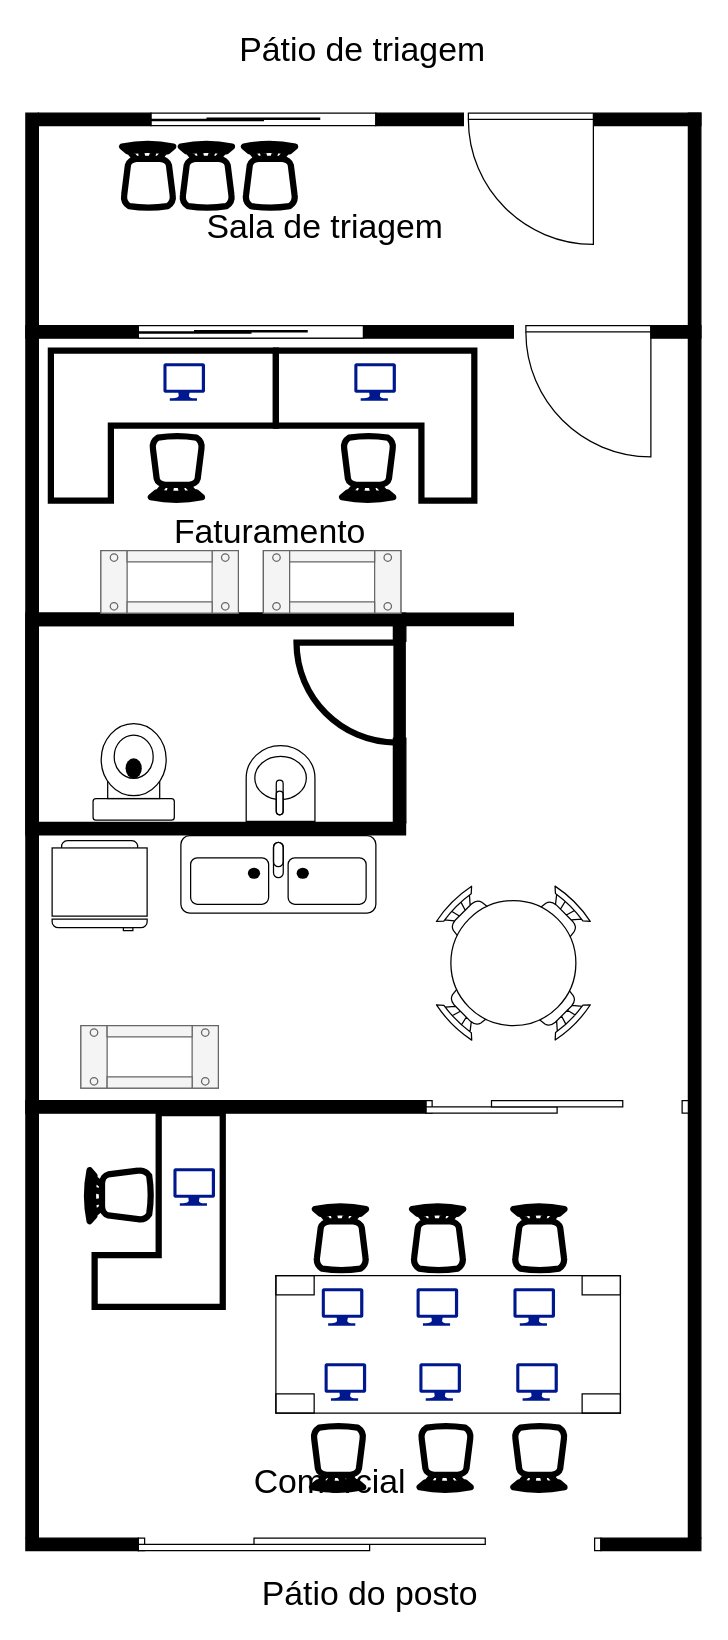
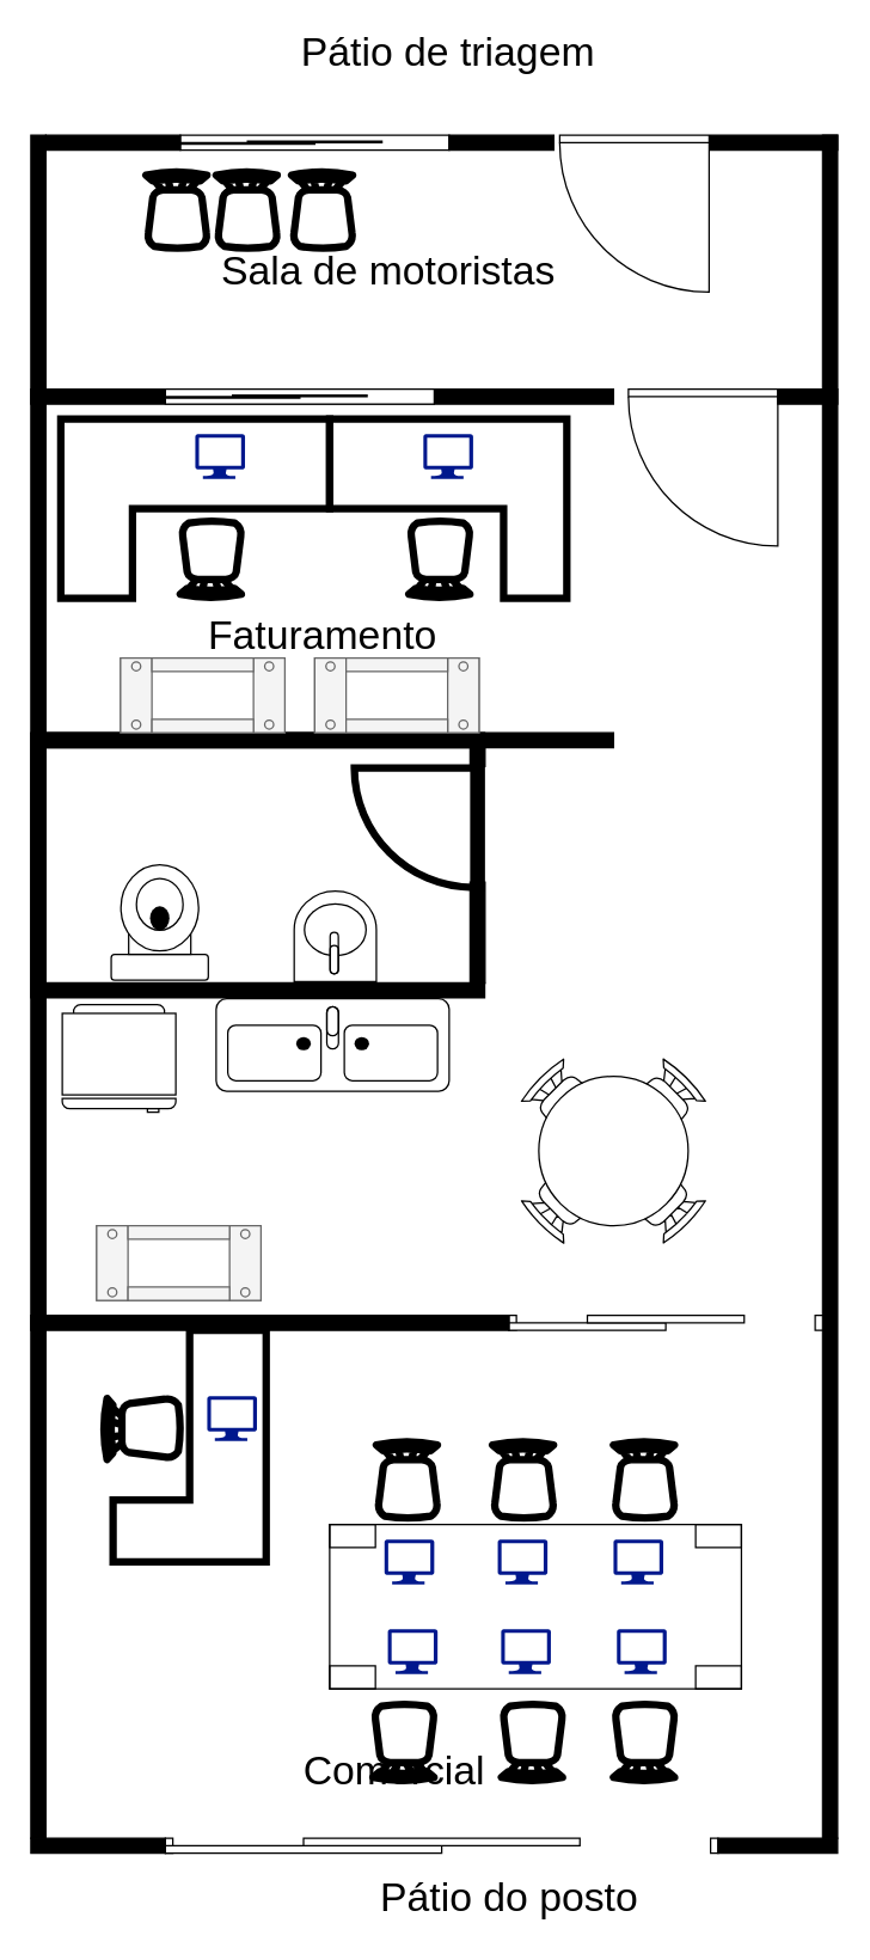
  <mxCell id="0" />
  <mxCell id="1" parent="0" />
  <mxCell id="2" value="" style="verticalLabelPosition=bottom;html=1;verticalAlign=top;align=center;shape=mxgraph.floorplan.desk_corner_2;fontSize=27;strokeWidth=5;flipH=0;" parent="1" vertex="1"><mxGeometry x="40" y="280" width="180" height="120" as="geometry" /></mxCell>
  <mxCell id="3" value="" style="verticalLabelPosition=bottom;html=1;verticalAlign=top;align=center;shape=mxgraph.floorplan.doorBypass;dx=0.25;" parent="1" vertex="1"><mxGeometry x="110" y="1230" width="370" height="10" as="geometry" /></mxCell>
  <mxCell id="4" value="" style="verticalLabelPosition=bottom;html=1;verticalAlign=top;align=center;shape=mxgraph.floorplan.wall;fillColor=#000000;direction=south;" parent="1" vertex="1"><mxGeometry x="20" y="90" width="10" height="1140" as="geometry" /></mxCell>
  <mxCell id="5" value="" style="verticalLabelPosition=bottom;html=1;verticalAlign=top;align=center;shape=mxgraph.floorplan.wall;fillColor=#000000;direction=south;" parent="1" vertex="1"><mxGeometry x="550" y="90" width="10" height="1140" as="geometry" /></mxCell>
  <mxCell id="6" value="" style="verticalLabelPosition=bottom;html=1;verticalAlign=top;align=center;shape=mxgraph.floorplan.wall;fillColor=#000000;" parent="1" vertex="1"><mxGeometry x="20" y="1230" width="90" height="10" as="geometry" /></mxCell>
  <mxCell id="7" value="" style="verticalLabelPosition=bottom;html=1;verticalAlign=top;align=center;shape=mxgraph.floorplan.wall;fillColor=#000000;" parent="1" vertex="1"><mxGeometry x="480" y="1230" width="80" height="10" as="geometry" /></mxCell>
  <mxCell id="8" value="" style="verticalLabelPosition=bottom;html=1;verticalAlign=top;align=center;shape=mxgraph.floorplan.wall;fillColor=#000000;" parent="1" vertex="1"><mxGeometry x="30" y="490" width="380" height="10" as="geometry" /></mxCell>
  <mxCell id="9" value="" style="verticalLabelPosition=bottom;html=1;verticalAlign=top;align=center;shape=mxgraph.floorplan.wallU;fillColor=#000000;rotation=-90;" parent="1" vertex="1"><mxGeometry x="83.13" y="426.88" width="177.5" height="303.75" as="geometry" /></mxCell>
  <mxCell id="10" value="" style="verticalLabelPosition=bottom;html=1;verticalAlign=top;align=center;shape=mxgraph.floorplan.wall;fillColor=#000000;direction=south;" parent="1" vertex="1"><mxGeometry x="314" y="590" width="10" height="67.63" as="geometry" /></mxCell>
  <mxCell id="11" value="" style="verticalLabelPosition=bottom;html=1;verticalAlign=top;align=center;shape=mxgraph.floorplan.windowGlider;dx=0.25;" parent="1" vertex="1"><mxGeometry x="120" y="90" width="180" height="10" as="geometry" /></mxCell>
  <mxCell id="12" value="" style="verticalLabelPosition=bottom;html=1;verticalAlign=top;align=center;shape=mxgraph.floorplan.doorRight;aspect=fixed;" parent="1" vertex="1"><mxGeometry x="374" y="90" width="100" height="106.25" as="geometry" /></mxCell>
  <mxCell id="13" value="" style="verticalLabelPosition=bottom;html=1;verticalAlign=top;align=center;shape=mxgraph.floorplan.wall;fillColor=#000000;" parent="1" vertex="1"><mxGeometry x="475" y="90" width="85" height="10" as="geometry" /></mxCell>
  <mxCell id="14" value="" style="verticalLabelPosition=bottom;html=1;verticalAlign=top;align=center;shape=mxgraph.floorplan.wall;fillColor=#000000;" parent="1" vertex="1"><mxGeometry x="300" y="90" width="70" height="10" as="geometry" /></mxCell>
  <mxCell id="15" value="" style="verticalLabelPosition=bottom;html=1;verticalAlign=top;align=center;shape=mxgraph.floorplan.wall;fillColor=#000000;" parent="1" vertex="1"><mxGeometry x="30" y="90" width="90" height="10" as="geometry" /></mxCell>
  <mxCell id="16" value="" style="verticalLabelPosition=bottom;html=1;verticalAlign=top;align=center;shape=mxgraph.floorplan.sink_1;rotation=-180;" parent="1" vertex="1"><mxGeometry x="196.25" y="596" width="55" height="60.5" as="geometry" /></mxCell>
  <mxCell id="17" value="" style="verticalLabelPosition=bottom;html=1;verticalAlign=top;align=center;shape=mxgraph.floorplan.sink_double;" parent="1" vertex="1"><mxGeometry x="144" y="668" width="156" height="62" as="geometry" /></mxCell>
  <mxCell id="18" value="" style="verticalLabelPosition=bottom;html=1;verticalAlign=top;align=center;shape=mxgraph.floorplan.toilet;rotation=-180;" parent="1" vertex="1"><mxGeometry x="73.75" y="578.38" width="65" height="77.25" as="geometry" /></mxCell>
  <mxCell id="19" value="" style="verticalLabelPosition=bottom;html=1;verticalAlign=top;align=center;shape=mxgraph.floorplan.table;" parent="1" vertex="1"><mxGeometry x="220" y="1020" width="275.63" height="110" as="geometry" /></mxCell>
  <mxCell id="20" value="" style="verticalLabelPosition=bottom;html=1;verticalAlign=top;align=center;shape=mxgraph.floorplan.refrigerator;" parent="1" vertex="1"><mxGeometry x="41" y="672" width="76" height="72" as="geometry" /></mxCell>
  <mxCell id="21" value="" style="verticalLabelPosition=bottom;html=1;verticalAlign=top;align=center;shape=mxgraph.floorplan.doorBypass;dx=0.25;" parent="1" vertex="1"><mxGeometry x="340" y="880" width="210" height="10" as="geometry" /></mxCell>
  <mxCell id="22" value="" style="verticalLabelPosition=bottom;html=1;verticalAlign=top;align=center;shape=mxgraph.floorplan.wall;fillColor=#000000;" parent="1" vertex="1"><mxGeometry x="20" y="880" width="320" height="10" as="geometry" /></mxCell>
  <mxCell id="23" value="" style="group;rotation=45;" parent="1" vertex="1" connectable="0"><mxGeometry x="340" y="700" width="140" height="140" as="geometry" /></mxCell>
  <mxCell id="24" value="" style="verticalLabelPosition=bottom;html=1;verticalAlign=top;align=center;shape=mxgraph.floorplan.chair;shadow=0;rotation=45;" parent="23" vertex="1"><mxGeometry x="81" y="13" width="40" height="52" as="geometry" /></mxCell>
  <mxCell id="25" value="" style="verticalLabelPosition=bottom;html=1;verticalAlign=top;align=center;shape=mxgraph.floorplan.chair;shadow=0;direction=west;rotation=45;" parent="23" vertex="1"><mxGeometry x="19" y="75" width="40" height="52" as="geometry" /></mxCell>
  <mxCell id="26" value="" style="verticalLabelPosition=bottom;html=1;verticalAlign=top;align=center;shape=mxgraph.floorplan.chair;shadow=0;direction=north;rotation=45;" parent="23" vertex="1"><mxGeometry x="13" y="19" width="52" height="40" as="geometry" /></mxCell>
  <mxCell id="27" value="" style="verticalLabelPosition=bottom;html=1;verticalAlign=top;align=center;shape=mxgraph.floorplan.chair;shadow=0;direction=south;rotation=45;" parent="23" vertex="1"><mxGeometry x="75" y="81" width="52" height="40" as="geometry" /></mxCell>
  <mxCell id="28" value="" style="shape=ellipse;shadow=0;rotation=45;" parent="23" vertex="1"><mxGeometry x="20" y="20" width="100" height="100" as="geometry" /></mxCell>
  <mxCell id="29" value="" style="strokeColor=#666666;html=1;verticalLabelPosition=bottom;labelBackgroundColor=#ffffff;verticalAlign=top;outlineConnect=0;shadow=0;dashed=0;shape=mxgraph.rackGeneral.container;fillColor2=#f4f4f4;container=1;collapsible=0;childLayout=rack;allowGaps=1;marginLeft=9;marginRight=9;marginTop=21;marginBottom=22;textColor=#666666;numDisp=off;rotation=90;" parent="1" vertex="1"><mxGeometry x="94" y="790" width="50" height="110" as="geometry" /></mxCell>
  <mxCell id="30" value="" style="verticalLabelPosition=bottom;html=1;verticalAlign=top;align=center;shape=mxgraph.floorplan.wall;fillColor=#000000;" parent="1" vertex="1"><mxGeometry x="20" y="260" width="390" height="10" as="geometry" /></mxCell>
  <mxCell id="31" value="" style="verticalLabelPosition=bottom;html=1;verticalAlign=top;align=center;shape=mxgraph.floorplan.doorRight;aspect=fixed;" parent="1" vertex="1"><mxGeometry x="420" y="260" width="100" height="106.25" as="geometry" /></mxCell>
  <mxCell id="32" value="" style="verticalLabelPosition=bottom;html=1;verticalAlign=top;align=center;shape=mxgraph.floorplan.wall;fillColor=#000000;" parent="1" vertex="1"><mxGeometry x="520" y="260" width="40" height="10" as="geometry" /></mxCell>
  <mxCell id="33" value="" style="verticalLabelPosition=bottom;html=1;verticalAlign=top;align=center;shape=mxgraph.floorplan.windowGlider;dx=0.25;" parent="1" vertex="1"><mxGeometry x="110" y="260" width="180" height="10" as="geometry" /></mxCell>
- <mxCell id="34" value="&lt;font style=&quot;font-size: 27px;&quot;&gt;Sala de triagem&lt;/font&gt;" style="text;html=1;resizable=0;autosize=1;align=center;verticalAlign=middle;points=[];fillColor=none;strokeColor=none;rounded=0;strokeWidth=5;" parent="1" vertex="1"><mxGeometry x="138.75" y="166.25" width="240" height="30" as="geometry" /></mxCell>
+ <mxCell id="34" value="&lt;font style=&quot;font-size: 27px;&quot;&gt;Sala de motoristas&lt;/font&gt;" style="text;html=1;resizable=0;autosize=1;align=center;verticalAlign=middle;points=[];fillColor=none;strokeColor=none;rounded=0;strokeWidth=5;" parent="1" vertex="1"><mxGeometry x="138.75" y="166.25" width="240" height="30" as="geometry" /></mxCell>
  <mxCell id="35" value="&lt;font style=&quot;font-size: 27px;&quot;&gt;Comercial&lt;/font&gt;" style="text;html=1;resizable=0;autosize=1;align=center;verticalAlign=middle;points=[];fillColor=none;strokeColor=none;rounded=0;strokeWidth=5;" parent="1" vertex="1"><mxGeometry x="192.5" y="1170" width="140" height="30" as="geometry" /></mxCell>
  <mxCell id="36" value="" style="verticalLabelPosition=bottom;html=1;verticalAlign=top;align=center;shape=mxgraph.floorplan.doorLeft;aspect=fixed;fontSize=27;strokeWidth=5;rotation=90;" parent="1" vertex="1"><mxGeometry x="239" y="511" width="80" height="85" as="geometry" /></mxCell>
  <mxCell id="37" value="" style="verticalLabelPosition=bottom;html=1;verticalAlign=top;align=center;shape=mxgraph.floorplan.wall;fillColor=#000000;direction=south;" parent="1" vertex="1"><mxGeometry x="314" y="500" width="10" height="12.57" as="geometry" /></mxCell>
  <mxCell id="38" value="&lt;font style=&quot;font-size: 27px;&quot;&gt;Faturamento&lt;/font&gt;" style="text;html=1;resizable=0;autosize=1;align=center;verticalAlign=middle;points=[];fillColor=none;strokeColor=none;rounded=0;strokeWidth=5;" parent="1" vertex="1"><mxGeometry x="130" y="410" width="170" height="30" as="geometry" /></mxCell>
  <mxCell id="39" value="" style="verticalLabelPosition=bottom;html=1;verticalAlign=top;align=center;shape=mxgraph.floorplan.desk_corner_2;fontSize=27;strokeWidth=5;flipH=1;" parent="1" vertex="1"><mxGeometry x="220" y="280" width="158.75" height="120" as="geometry" /></mxCell>
  <mxCell id="40" value="" style="strokeColor=#666666;html=1;verticalLabelPosition=bottom;labelBackgroundColor=#ffffff;verticalAlign=top;outlineConnect=0;shadow=0;dashed=0;shape=mxgraph.rackGeneral.container;fillColor2=#f4f4f4;container=1;collapsible=0;childLayout=rack;allowGaps=1;marginLeft=9;marginRight=9;marginTop=21;marginBottom=22;textColor=#666666;numDisp=off;rotation=90;" parent="1" vertex="1"><mxGeometry x="110" y="410" width="50" height="110" as="geometry" /></mxCell>
  <mxCell id="41" value="" style="strokeColor=#666666;html=1;verticalLabelPosition=bottom;labelBackgroundColor=#ffffff;verticalAlign=top;outlineConnect=0;shadow=0;dashed=0;shape=mxgraph.rackGeneral.container;fillColor2=#f4f4f4;container=1;collapsible=0;childLayout=rack;allowGaps=1;marginLeft=9;marginRight=9;marginTop=21;marginBottom=22;textColor=#666666;numDisp=off;rotation=90;" parent="1" vertex="1"><mxGeometry x="240" y="410" width="50" height="110" as="geometry" /></mxCell>
  <mxCell id="42" value="" style="verticalLabelPosition=bottom;html=1;verticalAlign=top;align=center;shape=mxgraph.floorplan.chair;fontSize=27;strokeWidth=5;" parent="1" vertex="1"><mxGeometry x="251.25" y="964" width="41" height="52" as="geometry" /></mxCell>
  <mxCell id="43" value="" style="verticalLabelPosition=bottom;html=1;verticalAlign=top;align=center;shape=mxgraph.floorplan.chair;fontSize=27;strokeWidth=5;" parent="1" vertex="1"><mxGeometry x="329" y="964" width="41" height="52" as="geometry" /></mxCell>
  <mxCell id="44" value="" style="verticalLabelPosition=bottom;html=1;verticalAlign=top;align=center;shape=mxgraph.floorplan.chair;fontSize=27;strokeWidth=5;" parent="1" vertex="1"><mxGeometry x="410" y="964" width="41" height="52" as="geometry" /></mxCell>
  <mxCell id="45" value="" style="verticalLabelPosition=bottom;html=1;verticalAlign=top;align=center;shape=mxgraph.floorplan.chair;fontSize=27;strokeWidth=5;flipV=1;" parent="1" vertex="1"><mxGeometry x="249" y="1140" width="41" height="52" as="geometry" /></mxCell>
  <mxCell id="46" value="" style="verticalLabelPosition=bottom;html=1;verticalAlign=top;align=center;shape=mxgraph.floorplan.chair;fontSize=27;strokeWidth=5;flipV=1;" parent="1" vertex="1"><mxGeometry x="335" y="1140" width="41" height="52" as="geometry" /></mxCell>
  <mxCell id="47" value="" style="verticalLabelPosition=bottom;html=1;verticalAlign=top;align=center;shape=mxgraph.floorplan.chair;fontSize=27;strokeWidth=5;flipV=1;" parent="1" vertex="1"><mxGeometry x="410" y="1140" width="41" height="52" as="geometry" /></mxCell>
  <mxCell id="48" value="" style="verticalLabelPosition=bottom;html=1;verticalAlign=top;align=center;shape=mxgraph.floorplan.desk_corner_2;fontSize=27;strokeWidth=5;flipH=0;flipV=1;rotation=-90;" parent="1" vertex="1"><mxGeometry x="48.75" y="916.25" width="155" height="102.5" as="geometry" /></mxCell>
  <mxCell id="49" value="" style="verticalLabelPosition=bottom;html=1;verticalAlign=top;align=center;shape=mxgraph.floorplan.chair;fontSize=27;strokeWidth=5;rotation=-90;" parent="1" vertex="1"><mxGeometry x="73.75" y="930" width="41" height="52" as="geometry" /></mxCell>
  <mxCell id="50" value="" style="verticalLabelPosition=bottom;html=1;verticalAlign=top;align=center;shape=mxgraph.floorplan.chair;fontSize=27;strokeWidth=5;" parent="1" vertex="1"><mxGeometry x="97" y="114" width="41" height="52" as="geometry" /></mxCell>
  <mxCell id="51" value="" style="verticalLabelPosition=bottom;html=1;verticalAlign=top;align=center;shape=mxgraph.floorplan.chair;fontSize=27;strokeWidth=5;" parent="1" vertex="1"><mxGeometry x="144" y="114" width="41" height="52" as="geometry" /></mxCell>
  <mxCell id="52" value="" style="verticalLabelPosition=bottom;html=1;verticalAlign=top;align=center;shape=mxgraph.floorplan.chair;fontSize=27;strokeWidth=5;" parent="1" vertex="1"><mxGeometry x="194.5" y="114" width="41" height="52" as="geometry" /></mxCell>
  <mxCell id="53" value="" style="verticalLabelPosition=bottom;html=1;verticalAlign=top;align=center;shape=mxgraph.floorplan.chair;fontSize=27;strokeWidth=5;flipV=1;" parent="1" vertex="1"><mxGeometry x="120" y="348" width="41" height="52" as="geometry" /></mxCell>
  <mxCell id="54" value="" style="verticalLabelPosition=bottom;html=1;verticalAlign=top;align=center;shape=mxgraph.floorplan.chair;fontSize=27;strokeWidth=5;flipV=1;" parent="1" vertex="1"><mxGeometry x="273" y="348" width="41" height="52" as="geometry" /></mxCell>
  <mxCell id="55" value="" style="sketch=0;aspect=fixed;pointerEvents=1;shadow=0;dashed=0;html=1;strokeColor=none;labelPosition=center;verticalLabelPosition=bottom;verticalAlign=top;align=center;fillColor=#00188D;shape=mxgraph.azure.computer;fontSize=27;" parent="1" vertex="1"><mxGeometry x="130" y="290" width="33.33" height="30" as="geometry" /></mxCell>
  <mxCell id="56" value="" style="sketch=0;aspect=fixed;pointerEvents=1;shadow=0;dashed=0;html=1;strokeColor=none;labelPosition=center;verticalLabelPosition=bottom;verticalAlign=top;align=center;fillColor=#00188D;shape=mxgraph.azure.computer;fontSize=27;" parent="1" vertex="1"><mxGeometry x="282.71" y="290" width="33.33" height="30" as="geometry" /></mxCell>
  <mxCell id="57" value="" style="sketch=0;aspect=fixed;pointerEvents=1;shadow=0;dashed=0;html=1;strokeColor=none;labelPosition=center;verticalLabelPosition=bottom;verticalAlign=top;align=center;fillColor=#00188D;shape=mxgraph.azure.computer;fontSize=27;" parent="1" vertex="1"><mxGeometry x="256.67" y="1030" width="33.33" height="30" as="geometry" /></mxCell>
  <mxCell id="58" value="" style="sketch=0;aspect=fixed;pointerEvents=1;shadow=0;dashed=0;html=1;strokeColor=none;labelPosition=center;verticalLabelPosition=bottom;verticalAlign=top;align=center;fillColor=#00188D;shape=mxgraph.azure.computer;fontSize=27;" parent="1" vertex="1"><mxGeometry x="258.92" y="1090" width="33.33" height="30" as="geometry" /></mxCell>
  <mxCell id="59" value="" style="sketch=0;aspect=fixed;pointerEvents=1;shadow=0;dashed=0;html=1;strokeColor=none;labelPosition=center;verticalLabelPosition=bottom;verticalAlign=top;align=center;fillColor=#00188D;shape=mxgraph.azure.computer;fontSize=27;" parent="1" vertex="1"><mxGeometry x="332.5" y="1030" width="33.33" height="30" as="geometry" /></mxCell>
  <mxCell id="60" value="" style="sketch=0;aspect=fixed;pointerEvents=1;shadow=0;dashed=0;html=1;strokeColor=none;labelPosition=center;verticalLabelPosition=bottom;verticalAlign=top;align=center;fillColor=#00188D;shape=mxgraph.azure.computer;fontSize=27;" parent="1" vertex="1"><mxGeometry x="334.75" y="1090" width="33.33" height="30" as="geometry" /></mxCell>
  <mxCell id="61" value="" style="sketch=0;aspect=fixed;pointerEvents=1;shadow=0;dashed=0;html=1;strokeColor=none;labelPosition=center;verticalLabelPosition=bottom;verticalAlign=top;align=center;fillColor=#00188D;shape=mxgraph.azure.computer;fontSize=27;" parent="1" vertex="1"><mxGeometry x="410" y="1030" width="33.33" height="30" as="geometry" /></mxCell>
  <mxCell id="62" value="" style="sketch=0;aspect=fixed;pointerEvents=1;shadow=0;dashed=0;html=1;strokeColor=none;labelPosition=center;verticalLabelPosition=bottom;verticalAlign=top;align=center;fillColor=#00188D;shape=mxgraph.azure.computer;fontSize=27;" parent="1" vertex="1"><mxGeometry x="412.25" y="1090" width="33.33" height="30" as="geometry" /></mxCell>
  <mxCell id="63" value="" style="sketch=0;aspect=fixed;pointerEvents=1;shadow=0;dashed=0;html=1;strokeColor=none;labelPosition=center;verticalLabelPosition=bottom;verticalAlign=top;align=center;fillColor=#00188D;shape=mxgraph.azure.computer;fontSize=27;" parent="1" vertex="1"><mxGeometry x="138" y="934" width="33.33" height="30" as="geometry" /></mxCell>
- <mxCell id="64" value="&lt;font style=&quot;font-size: 27px;&quot;&gt;Pátio de triagem&lt;/font&gt;" style="text;html=1;resizable=0;autosize=1;align=center;verticalAlign=middle;points=[];fillColor=none;strokeColor=none;rounded=0;strokeWidth=5;" parent="1" vertex="1"><mxGeometry x="184.38" y="25" width="210" height="30" as="geometry" /></mxCell>
- <mxCell id="65" value="&lt;font style=&quot;font-size: 27px;&quot;&gt;Pátio do posto&lt;/font&gt;" style="text;html=1;resizable=0;autosize=1;align=center;verticalAlign=middle;points=[];fillColor=none;strokeColor=none;rounded=0;strokeWidth=5;" parent="1" vertex="1"><mxGeometry x="200" y="1260" width="190" height="30" as="geometry" /></mxCell>
+ <mxCell id="64" value="&lt;font style=&quot;font-size: 27px;&quot;&gt;Pátio de triagem&lt;/font&gt;" style="text;html=1;resizable=0;autosize=1;align=center;verticalAlign=middle;points=[];fillColor=none;strokeColor=none;rounded=0;strokeWidth=5;" parent="1" vertex="1"><mxGeometry x="194.38" y="20" width="210" height="30" as="geometry" /></mxCell>
+ <mxCell id="65" value="&lt;font style=&quot;font-size: 27px;&quot;&gt;Pátio do posto&lt;/font&gt;" style="text;html=1;resizable=0;autosize=1;align=center;verticalAlign=middle;points=[];fillColor=none;strokeColor=none;rounded=0;strokeWidth=5;" parent="1" vertex="1"><mxGeometry x="245" y="1255" width="190" height="30" as="geometry" /></mxCell>
